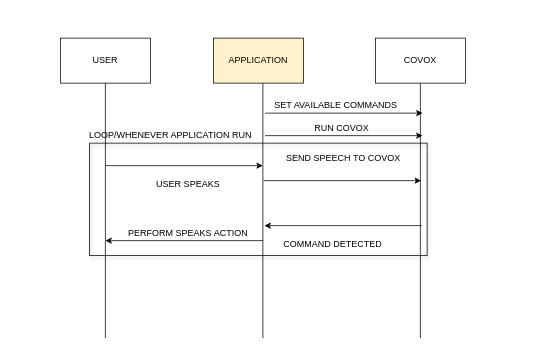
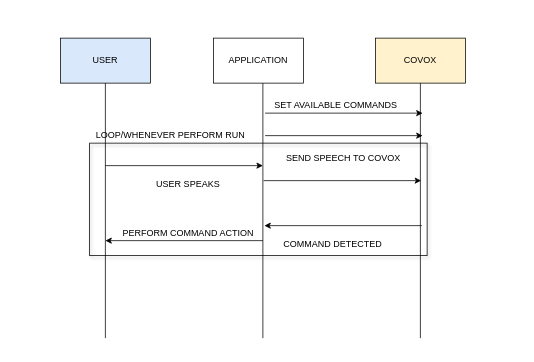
  <mxCell id="0" />
  <mxCell id="1" parent="0" />
  <mxCell id="2" value="" style="rounded=0;whiteSpace=wrap;html=1;shadow=0;fillColor=#FFFFFF;strokeColor=none;" vertex="1" parent="1"><mxGeometry x="20" width="670" height="440" as="geometry" y="20" /></mxCell>
- <mxCell id="3" value="USER" style="rounded=0;whiteSpace=wrap;html=1;" vertex="1" parent="1"><mxGeometry x="80" y="50" width="120" height="60" as="geometry" /></mxCell>
- <mxCell id="4" value="APPLICATION" style="rounded=0;whiteSpace=wrap;html=1;fillColor=#fff2cc;" vertex="1" parent="1"><mxGeometry x="284" y="50" width="120" height="60" as="geometry" /></mxCell>
- <mxCell id="5" value="COVOX" style="rounded=0;whiteSpace=wrap;html=1;" vertex="1" parent="1"><mxGeometry x="500" y="50" width="120" height="60" as="geometry" /></mxCell>
+ <mxCell id="3" value="USER" style="rounded=0;whiteSpace=wrap;html=1;fillColor=#dae8fc;" vertex="1" parent="1"><mxGeometry x="80" y="50" width="120" height="60" as="geometry" /></mxCell>
+ <mxCell id="4" value="APPLICATION" style="rounded=0;whiteSpace=wrap;html=1;" vertex="1" parent="1"><mxGeometry x="284" y="50" width="120" height="60" as="geometry" /></mxCell>
+ <mxCell id="5" value="COVOX" style="rounded=0;whiteSpace=wrap;html=1;fillColor=#fff2cc;" vertex="1" parent="1"><mxGeometry x="500" y="50" width="120" height="60" as="geometry" /></mxCell>
  <mxCell id="6" value="" style="endArrow=none;html=1;" edge="1" parent="1"><mxGeometry width="50" height="50" relative="1" as="geometry"><mxPoint x="140" y="450" as="sourcePoint" /><mxPoint x="140" y="110" as="targetPoint" /></mxGeometry></mxCell>
  <mxCell id="7" value="" style="endArrow=none;html=1;" edge="1" parent="1"><mxGeometry width="50" height="50" relative="1" as="geometry"><mxPoint x="350" y="450" as="sourcePoint" /><mxPoint x="350" y="110" as="targetPoint" /></mxGeometry></mxCell>
  <mxCell id="8" value="" style="endArrow=none;html=1;" edge="1" parent="1"><mxGeometry width="50" height="50" relative="1" as="geometry"><mxPoint x="560" y="450" as="sourcePoint" /><mxPoint x="560" y="110" as="targetPoint" /></mxGeometry></mxCell>
  <mxCell id="9" value="" style="endArrow=classic;html=1;" edge="1" parent="1"><mxGeometry width="50" height="50" relative="1" as="geometry"><mxPoint x="353" y="150" as="sourcePoint" /><mxPoint x="563" y="150" as="targetPoint" /></mxGeometry></mxCell>
  <mxCell id="10" value="" style="endArrow=classic;html=1;" edge="1" parent="1"><mxGeometry width="50" height="50" relative="1" as="geometry"><mxPoint x="140" y="220" as="sourcePoint" /><mxPoint x="350" y="220" as="targetPoint" /></mxGeometry></mxCell>
  <mxCell id="11" value="" style="endArrow=classic;html=1;" edge="1" parent="1"><mxGeometry width="50" height="50" relative="1" as="geometry"><mxPoint x="351" y="240" as="sourcePoint" /><mxPoint x="561" y="240" as="targetPoint" /></mxGeometry></mxCell>
  <mxCell id="12" value="" style="endArrow=classic;html=1;" edge="1" parent="1"><mxGeometry width="50" height="50" relative="1" as="geometry"><mxPoint x="562" y="300" as="sourcePoint" /><mxPoint x="352" y="300" as="targetPoint" /></mxGeometry></mxCell>
  <mxCell id="13" value="" style="endArrow=classic;html=1;" edge="1" parent="1"><mxGeometry width="50" height="50" relative="1" as="geometry"><mxPoint x="350" y="320" as="sourcePoint" /><mxPoint x="140" y="320" as="targetPoint" /></mxGeometry></mxCell>
  <mxCell id="14" value="SET AVAILABLE COMMANDS" style="text;html=1;align=center;verticalAlign=middle;resizable=0;points=[];autosize=1;" vertex="1" parent="1"><mxGeometry x="357" y="130" width="180" height="20" as="geometry" /></mxCell>
  <mxCell id="15" value="SEND SPEECH TO COVOX" style="text;html=1;align=center;verticalAlign=middle;resizable=0;points=[];autosize=1;" vertex="1" parent="1"><mxGeometry x="372" y="200" width="170" height="20" as="geometry" /></mxCell>
  <mxCell id="16" value="COMMAND DETECTED" style="text;html=1;align=center;verticalAlign=middle;resizable=0;points=[];autosize=1;" vertex="1" parent="1"><mxGeometry x="368" y="315" width="150" height="20" as="geometry" /></mxCell>
- <mxCell id="17" value="PERFORM SPEAKS ACTION" style="text;html=1;align=center;verticalAlign=middle;resizable=0;points=[];autosize=1;" vertex="1" parent="1"><mxGeometry x="155" y="300" width="190" height="20" as="geometry" /></mxCell>
+ <mxCell id="17" value="PERFORM COMMAND ACTION" style="text;html=1;align=center;verticalAlign=middle;resizable=0;points=[];autosize=1;" vertex="1" parent="1"><mxGeometry x="155" y="300" width="190" height="20" as="geometry" /></mxCell>
  <mxCell id="18" value="USER SPEAKS" style="text;html=1;align=center;verticalAlign=middle;resizable=0;points=[];autosize=1;" vertex="1" parent="1"><mxGeometry x="200" y="235" width="100" height="20" as="geometry" /></mxCell>
  <mxCell id="19" value="" style="rounded=0;whiteSpace=wrap;html=1;shadow=1;fillColor=none;" vertex="1" parent="1"><mxGeometry x="119" y="190" width="450" height="150" as="geometry" /></mxCell>
  <mxCell id="20" value="" style="endArrow=classic;html=1;" edge="1" parent="1"><mxGeometry width="50" height="50" relative="1" as="geometry"><mxPoint x="353" y="180" as="sourcePoint" /><mxPoint x="563" y="180" as="targetPoint" /></mxGeometry></mxCell>
- <mxCell id="21" value="RUN COVOX" style="text;html=1;align=center;verticalAlign=middle;resizable=0;points=[];autosize=1;" vertex="1" parent="1"><mxGeometry x="410" y="160" width="90" height="20" as="geometry" /></mxCell>
- <mxCell id="22" value="LOOP/WHENEVER APPLICATION RUN" style="text;html=1;strokeColor=none;fillColor=none;align=center;verticalAlign=middle;whiteSpace=wrap;rounded=0;shadow=1;" vertex="1" parent="1"><mxGeometry x="82" y="170" width="290" height="20" as="geometry" /></mxCell>
+ <mxCell id="22" value="LOOP/WHENEVER PERFORM RUN" style="text;html=1;strokeColor=none;fillColor=none;align=center;verticalAlign=middle;whiteSpace=wrap;rounded=0;shadow=1;" vertex="1" parent="1"><mxGeometry x="82" y="170" width="290" height="20" as="geometry" /></mxCell>
